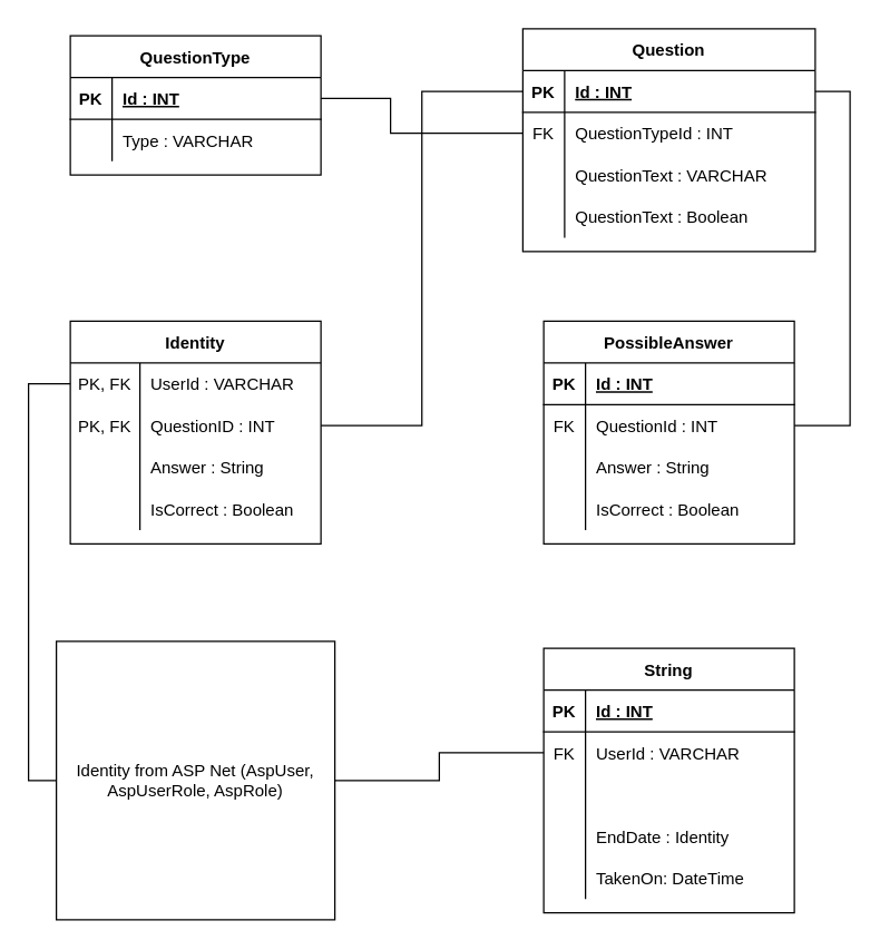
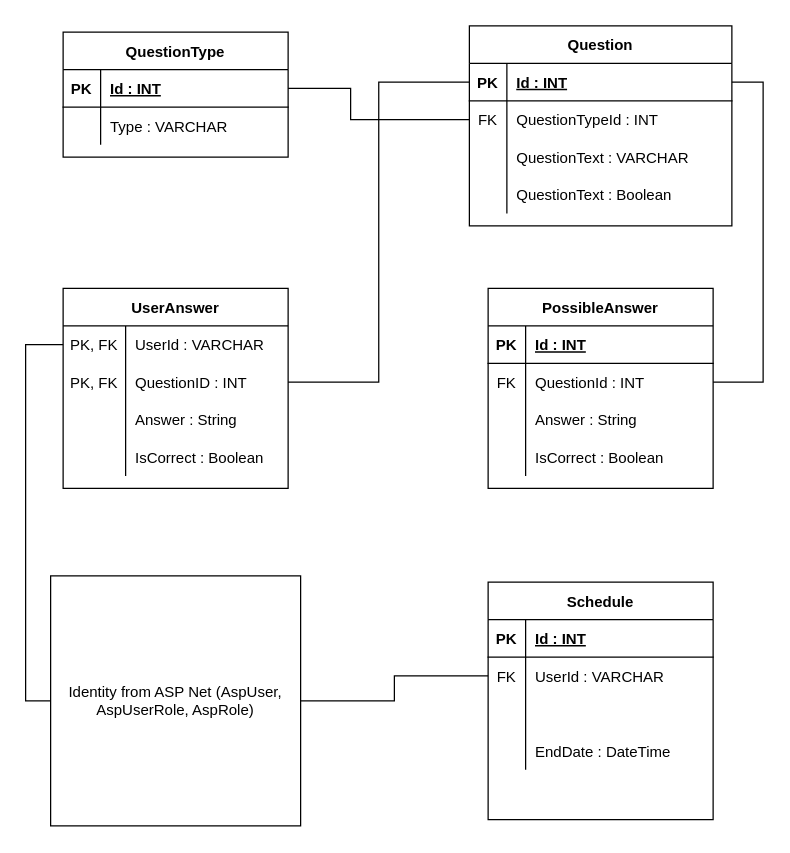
  <mxCell id="0" />
  <mxCell id="1" parent="0" />
  <mxCell id="2" value="Question" style="shape=table;startSize=30;container=1;collapsible=1;childLayout=tableLayout;fixedRows=1;rowLines=0;fontStyle=1;align=center;resizeLast=1;" parent="1" vertex="1"><mxGeometry x="375" y="20" width="210" height="160" as="geometry" /></mxCell>
  <mxCell id="3" value="" style="shape=partialRectangle;collapsible=0;dropTarget=0;pointerEvents=0;fillColor=none;top=0;left=0;bottom=1;right=0;points=[[0,0.5],[1,0.5]];portConstraint=eastwest;" parent="2" vertex="1"><mxGeometry y="30" width="210" height="30" as="geometry" /></mxCell>
  <mxCell id="4" value="PK" style="shape=partialRectangle;connectable=0;fillColor=none;top=0;left=0;bottom=0;right=0;fontStyle=1;overflow=hidden;" parent="3" vertex="1"><mxGeometry width="30" height="30" as="geometry" /></mxCell>
  <mxCell id="5" value="Id : INT" style="shape=partialRectangle;connectable=0;fillColor=none;top=0;left=0;bottom=0;right=0;align=left;spacingLeft=6;fontStyle=5;overflow=hidden;" parent="3" vertex="1"><mxGeometry x="30" width="180" height="30" as="geometry" /></mxCell>
  <mxCell id="6" value="" style="shape=partialRectangle;collapsible=0;dropTarget=0;pointerEvents=0;fillColor=none;top=0;left=0;bottom=0;right=0;points=[[0,0.5],[1,0.5]];portConstraint=eastwest;" parent="2" vertex="1"><mxGeometry y="60" width="210" height="30" as="geometry" /></mxCell>
  <mxCell id="7" value="FK" style="shape=partialRectangle;connectable=0;fillColor=none;top=0;left=0;bottom=0;right=0;editable=1;overflow=hidden;" parent="6" vertex="1"><mxGeometry width="30" height="30" as="geometry" /></mxCell>
  <mxCell id="8" value="QuestionTypeId : INT" style="shape=partialRectangle;connectable=0;fillColor=none;top=0;left=0;bottom=0;right=0;align=left;spacingLeft=6;overflow=hidden;" parent="6" vertex="1"><mxGeometry x="30" width="180" height="30" as="geometry" /></mxCell>
  <mxCell id="9" value="" style="shape=partialRectangle;collapsible=0;dropTarget=0;pointerEvents=0;fillColor=none;top=0;left=0;bottom=0;right=0;points=[[0,0.5],[1,0.5]];portConstraint=eastwest;" parent="2" vertex="1"><mxGeometry y="90" width="210" height="30" as="geometry" /></mxCell>
  <mxCell id="10" value="" style="shape=partialRectangle;connectable=0;fillColor=none;top=0;left=0;bottom=0;right=0;editable=1;overflow=hidden;" parent="9" vertex="1"><mxGeometry width="30" height="30" as="geometry" /></mxCell>
  <mxCell id="11" value="QuestionText : VARCHAR" style="shape=partialRectangle;connectable=0;fillColor=none;top=0;left=0;bottom=0;right=0;align=left;spacingLeft=6;overflow=hidden;" parent="9" vertex="1"><mxGeometry x="30" width="180" height="30" as="geometry" /></mxCell>
  <mxCell id="12" value="" style="shape=partialRectangle;collapsible=0;dropTarget=0;pointerEvents=0;fillColor=none;top=0;left=0;bottom=0;right=0;points=[[0,0.5],[1,0.5]];portConstraint=eastwest;" parent="2" vertex="1"><mxGeometry y="120" width="210" height="30" as="geometry" /></mxCell>
  <mxCell id="13" value="" style="shape=partialRectangle;connectable=0;fillColor=none;top=0;left=0;bottom=0;right=0;editable=1;overflow=hidden;" parent="12" vertex="1"><mxGeometry width="30" height="30" as="geometry" /></mxCell>
  <mxCell id="14" value="QuestionText : Boolean" style="shape=partialRectangle;connectable=0;fillColor=none;top=0;left=0;bottom=0;right=0;align=left;spacingLeft=6;overflow=hidden;" parent="12" vertex="1"><mxGeometry x="30" width="180" height="30" as="geometry" /></mxCell>
  <mxCell id="15" value="PossibleAnswer" style="shape=table;startSize=30;container=1;collapsible=1;childLayout=tableLayout;fixedRows=1;rowLines=0;fontStyle=1;align=center;resizeLast=1;" parent="1" vertex="1"><mxGeometry x="390" y="230" width="180" height="160" as="geometry" /></mxCell>
  <mxCell id="16" value="" style="shape=partialRectangle;collapsible=0;dropTarget=0;pointerEvents=0;fillColor=none;top=0;left=0;bottom=1;right=0;points=[[0,0.5],[1,0.5]];portConstraint=eastwest;" parent="15" vertex="1"><mxGeometry y="30" width="180" height="30" as="geometry" /></mxCell>
  <mxCell id="17" value="PK" style="shape=partialRectangle;connectable=0;fillColor=none;top=0;left=0;bottom=0;right=0;fontStyle=1;overflow=hidden;" parent="16" vertex="1"><mxGeometry width="30" height="30" as="geometry" /></mxCell>
  <mxCell id="18" value="Id : INT" style="shape=partialRectangle;connectable=0;fillColor=none;top=0;left=0;bottom=0;right=0;align=left;spacingLeft=6;fontStyle=5;overflow=hidden;" parent="16" vertex="1"><mxGeometry x="30" width="150" height="30" as="geometry" /></mxCell>
  <mxCell id="19" value="" style="shape=partialRectangle;collapsible=0;dropTarget=0;pointerEvents=0;fillColor=none;top=0;left=0;bottom=0;right=0;points=[[0,0.5],[1,0.5]];portConstraint=eastwest;" parent="15" vertex="1"><mxGeometry y="60" width="180" height="30" as="geometry" /></mxCell>
  <mxCell id="20" value="FK" style="shape=partialRectangle;connectable=0;fillColor=none;top=0;left=0;bottom=0;right=0;editable=1;overflow=hidden;" parent="19" vertex="1"><mxGeometry width="30" height="30" as="geometry" /></mxCell>
  <mxCell id="21" value="QuestionId : INT" style="shape=partialRectangle;connectable=0;fillColor=none;top=0;left=0;bottom=0;right=0;align=left;spacingLeft=6;overflow=hidden;" parent="19" vertex="1"><mxGeometry x="30" width="150" height="30" as="geometry" /></mxCell>
  <mxCell id="22" value="" style="shape=partialRectangle;collapsible=0;dropTarget=0;pointerEvents=0;fillColor=none;top=0;left=0;bottom=0;right=0;points=[[0,0.5],[1,0.5]];portConstraint=eastwest;" parent="15" vertex="1"><mxGeometry y="90" width="180" height="30" as="geometry" /></mxCell>
  <mxCell id="23" value="" style="shape=partialRectangle;connectable=0;fillColor=none;top=0;left=0;bottom=0;right=0;editable=1;overflow=hidden;" parent="22" vertex="1"><mxGeometry width="30" height="30" as="geometry" /></mxCell>
  <mxCell id="24" value="Answer : String" style="shape=partialRectangle;connectable=0;fillColor=none;top=0;left=0;bottom=0;right=0;align=left;spacingLeft=6;overflow=hidden;" parent="22" vertex="1"><mxGeometry x="30" width="150" height="30" as="geometry" /></mxCell>
  <mxCell id="25" value="" style="shape=partialRectangle;collapsible=0;dropTarget=0;pointerEvents=0;fillColor=none;top=0;left=0;bottom=0;right=0;points=[[0,0.5],[1,0.5]];portConstraint=eastwest;" parent="15" vertex="1"><mxGeometry y="120" width="180" height="30" as="geometry" /></mxCell>
  <mxCell id="26" value="" style="shape=partialRectangle;connectable=0;fillColor=none;top=0;left=0;bottom=0;right=0;editable=1;overflow=hidden;" parent="25" vertex="1"><mxGeometry width="30" height="30" as="geometry" /></mxCell>
  <mxCell id="27" value="IsCorrect : Boolean" style="shape=partialRectangle;connectable=0;fillColor=none;top=0;left=0;bottom=0;right=0;align=left;spacingLeft=6;overflow=hidden;" parent="25" vertex="1"><mxGeometry x="30" width="150" height="30" as="geometry" /></mxCell>
- <mxCell id="28" value="Identity" style="shape=table;startSize=30;container=1;collapsible=1;childLayout=tableLayout;fixedRows=1;rowLines=0;fontStyle=1;align=center;resizeLast=1;" parent="1" vertex="1"><mxGeometry x="50" y="230" width="180" height="160" as="geometry" /></mxCell>
+ <mxCell id="28" value="UserAnswer" style="shape=table;startSize=30;container=1;collapsible=1;childLayout=tableLayout;fixedRows=1;rowLines=0;fontStyle=1;align=center;resizeLast=1;" parent="1" vertex="1"><mxGeometry x="50" y="230" width="180" height="160" as="geometry" /></mxCell>
  <mxCell id="29" value="" style="shape=partialRectangle;collapsible=0;dropTarget=0;pointerEvents=0;fillColor=none;top=0;left=0;bottom=0;right=0;points=[[0,0.5],[1,0.5]];portConstraint=eastwest;" parent="28" vertex="1"><mxGeometry y="30" width="180" height="30" as="geometry" /></mxCell>
  <mxCell id="30" value="PK, FK" style="shape=partialRectangle;connectable=0;fillColor=none;top=0;left=0;bottom=0;right=0;editable=1;overflow=hidden;" parent="29" vertex="1"><mxGeometry width="50" height="30" as="geometry" /></mxCell>
  <mxCell id="31" value="UserId : VARCHAR" style="shape=partialRectangle;connectable=0;fillColor=none;top=0;left=0;bottom=0;right=0;align=left;spacingLeft=6;overflow=hidden;" parent="29" vertex="1"><mxGeometry x="50" width="130" height="30" as="geometry" /></mxCell>
  <mxCell id="32" value="" style="shape=partialRectangle;collapsible=0;dropTarget=0;pointerEvents=0;fillColor=none;top=0;left=0;bottom=0;right=0;points=[[0,0.5],[1,0.5]];portConstraint=eastwest;" parent="28" vertex="1"><mxGeometry y="60" width="180" height="30" as="geometry" /></mxCell>
  <mxCell id="33" value="PK, FK" style="shape=partialRectangle;connectable=0;fillColor=none;top=0;left=0;bottom=0;right=0;editable=1;overflow=hidden;" parent="32" vertex="1"><mxGeometry width="50" height="30" as="geometry" /></mxCell>
  <mxCell id="34" value="QuestionID : INT" style="shape=partialRectangle;connectable=0;fillColor=none;top=0;left=0;bottom=0;right=0;align=left;spacingLeft=6;overflow=hidden;" parent="32" vertex="1"><mxGeometry x="50" width="130" height="30" as="geometry" /></mxCell>
  <mxCell id="35" value="" style="shape=partialRectangle;collapsible=0;dropTarget=0;pointerEvents=0;fillColor=none;top=0;left=0;bottom=0;right=0;points=[[0,0.5],[1,0.5]];portConstraint=eastwest;" parent="28" vertex="1"><mxGeometry y="90" width="180" height="30" as="geometry" /></mxCell>
  <mxCell id="36" value="" style="shape=partialRectangle;connectable=0;fillColor=none;top=0;left=0;bottom=0;right=0;editable=1;overflow=hidden;" parent="35" vertex="1"><mxGeometry width="50" height="30" as="geometry" /></mxCell>
  <mxCell id="37" value="Answer : String" style="shape=partialRectangle;connectable=0;fillColor=none;top=0;left=0;bottom=0;right=0;align=left;spacingLeft=6;overflow=hidden;" parent="35" vertex="1"><mxGeometry x="50" width="130" height="30" as="geometry" /></mxCell>
  <mxCell id="38" value="" style="shape=partialRectangle;collapsible=0;dropTarget=0;pointerEvents=0;fillColor=none;top=0;left=0;bottom=0;right=0;points=[[0,0.5],[1,0.5]];portConstraint=eastwest;" parent="28" vertex="1"><mxGeometry y="120" width="180" height="30" as="geometry" /></mxCell>
  <mxCell id="39" value="" style="shape=partialRectangle;connectable=0;fillColor=none;top=0;left=0;bottom=0;right=0;editable=1;overflow=hidden;" parent="38" vertex="1"><mxGeometry width="50" height="30" as="geometry" /></mxCell>
  <mxCell id="40" value="IsCorrect : Boolean" style="shape=partialRectangle;connectable=0;fillColor=none;top=0;left=0;bottom=0;right=0;align=left;spacingLeft=6;overflow=hidden;" parent="38" vertex="1"><mxGeometry x="50" width="130" height="30" as="geometry" /></mxCell>
  <mxCell id="41" value="QuestionType" style="shape=table;startSize=30;container=1;collapsible=1;childLayout=tableLayout;fixedRows=1;rowLines=0;fontStyle=1;align=center;resizeLast=1;" parent="1" vertex="1"><mxGeometry x="50" y="25" width="180" height="100" as="geometry" /></mxCell>
  <mxCell id="42" value="" style="shape=partialRectangle;collapsible=0;dropTarget=0;pointerEvents=0;fillColor=none;top=0;left=0;bottom=1;right=0;points=[[0,0.5],[1,0.5]];portConstraint=eastwest;" parent="41" vertex="1"><mxGeometry y="30" width="180" height="30" as="geometry" /></mxCell>
  <mxCell id="43" value="PK" style="shape=partialRectangle;connectable=0;fillColor=none;top=0;left=0;bottom=0;right=0;fontStyle=1;overflow=hidden;" parent="42" vertex="1"><mxGeometry width="30" height="30" as="geometry" /></mxCell>
  <mxCell id="44" value="Id : INT" style="shape=partialRectangle;connectable=0;fillColor=none;top=0;left=0;bottom=0;right=0;align=left;spacingLeft=6;fontStyle=5;overflow=hidden;" parent="42" vertex="1"><mxGeometry x="30" width="150" height="30" as="geometry" /></mxCell>
  <mxCell id="45" value="" style="shape=partialRectangle;collapsible=0;dropTarget=0;pointerEvents=0;fillColor=none;top=0;left=0;bottom=0;right=0;points=[[0,0.5],[1,0.5]];portConstraint=eastwest;" parent="41" vertex="1"><mxGeometry y="60" width="180" height="30" as="geometry" /></mxCell>
  <mxCell id="46" value="" style="shape=partialRectangle;connectable=0;fillColor=none;top=0;left=0;bottom=0;right=0;editable=1;overflow=hidden;" parent="45" vertex="1"><mxGeometry width="30" height="30" as="geometry" /></mxCell>
  <mxCell id="47" value="Type : VARCHAR" style="shape=partialRectangle;connectable=0;fillColor=none;top=0;left=0;bottom=0;right=0;align=left;spacingLeft=6;overflow=hidden;" parent="45" vertex="1"><mxGeometry x="30" width="150" height="30" as="geometry" /></mxCell>
- <mxCell id="48" value="String" style="shape=table;startSize=30;container=1;collapsible=1;childLayout=tableLayout;fixedRows=1;rowLines=0;fontStyle=1;align=center;resizeLast=1;" parent="1" vertex="1"><mxGeometry x="390" y="465" width="180" height="190" as="geometry" /></mxCell>
+ <mxCell id="48" value="Schedule" style="shape=table;startSize=30;container=1;collapsible=1;childLayout=tableLayout;fixedRows=1;rowLines=0;fontStyle=1;align=center;resizeLast=1;" parent="1" vertex="1"><mxGeometry x="390" y="465" width="180" height="190" as="geometry" /></mxCell>
  <mxCell id="49" value="" style="shape=partialRectangle;collapsible=0;dropTarget=0;pointerEvents=0;fillColor=none;top=0;left=0;bottom=1;right=0;points=[[0,0.5],[1,0.5]];portConstraint=eastwest;" parent="48" vertex="1"><mxGeometry y="30" width="180" height="30" as="geometry" /></mxCell>
  <mxCell id="50" value="PK" style="shape=partialRectangle;connectable=0;fillColor=none;top=0;left=0;bottom=0;right=0;fontStyle=1;overflow=hidden;" parent="49" vertex="1"><mxGeometry width="30" height="30" as="geometry" /></mxCell>
  <mxCell id="51" value="Id : INT" style="shape=partialRectangle;connectable=0;fillColor=none;top=0;left=0;bottom=0;right=0;align=left;spacingLeft=6;fontStyle=5;overflow=hidden;" parent="49" vertex="1"><mxGeometry x="30" width="150" height="30" as="geometry" /></mxCell>
  <mxCell id="52" value="" style="shape=partialRectangle;collapsible=0;dropTarget=0;pointerEvents=0;fillColor=none;top=0;left=0;bottom=0;right=0;points=[[0,0.5],[1,0.5]];portConstraint=eastwest;" parent="48" vertex="1"><mxGeometry y="60" width="180" height="30" as="geometry" /></mxCell>
  <mxCell id="53" value="FK" style="shape=partialRectangle;connectable=0;fillColor=none;top=0;left=0;bottom=0;right=0;editable=1;overflow=hidden;" parent="52" vertex="1"><mxGeometry width="30" height="30" as="geometry" /></mxCell>
  <mxCell id="54" value="UserId : VARCHAR" style="shape=partialRectangle;connectable=0;fillColor=none;top=0;left=0;bottom=0;right=0;align=left;spacingLeft=6;overflow=hidden;" parent="52" vertex="1"><mxGeometry x="30" width="150" height="30" as="geometry" /></mxCell>
  <mxCell id="55" value="" style="shape=partialRectangle;collapsible=0;dropTarget=0;pointerEvents=0;fillColor=none;top=0;left=0;bottom=0;right=0;points=[[0,0.5],[1,0.5]];portConstraint=eastwest;" parent="48" vertex="1"><mxGeometry y="90" width="180" height="30" as="geometry" /></mxCell>
  <mxCell id="56" value="" style="shape=partialRectangle;connectable=0;fillColor=none;top=0;left=0;bottom=0;right=0;editable=1;overflow=hidden;" parent="55" vertex="1"><mxGeometry width="30" height="30" as="geometry" /></mxCell>
  <mxCell id="57" value="" style="shape=partialRectangle;collapsible=0;dropTarget=0;pointerEvents=0;fillColor=none;top=0;left=0;bottom=0;right=0;points=[[0,0.5],[1,0.5]];portConstraint=eastwest;" vertex="1" parent="48"><mxGeometry y="120" width="180" height="30" as="geometry" /></mxCell>
  <mxCell id="58" value="" style="shape=partialRectangle;connectable=0;fillColor=none;top=0;left=0;bottom=0;right=0;editable=1;overflow=hidden;" vertex="1" parent="57"><mxGeometry width="30" height="30" as="geometry" /></mxCell>
- <mxCell id="59" value="EndDate : Identity" style="shape=partialRectangle;connectable=0;fillColor=none;top=0;left=0;bottom=0;right=0;align=left;spacingLeft=6;overflow=hidden;" vertex="1" parent="57"><mxGeometry x="30" width="150" height="30" as="geometry" /></mxCell>
+ <mxCell id="59" value="EndDate : DateTime" style="shape=partialRectangle;connectable=0;fillColor=none;top=0;left=0;bottom=0;right=0;align=left;spacingLeft=6;overflow=hidden;" vertex="1" parent="57"><mxGeometry x="30" width="150" height="30" as="geometry" /></mxCell>
  <mxCell id="60" value="" style="shape=partialRectangle;collapsible=0;dropTarget=0;pointerEvents=0;fillColor=none;top=0;left=0;bottom=0;right=0;points=[[0,0.5],[1,0.5]];portConstraint=eastwest;" vertex="1" parent="48"><mxGeometry y="150" width="180" height="30" as="geometry" /></mxCell>
  <mxCell id="61" value="" style="shape=partialRectangle;connectable=0;fillColor=none;top=0;left=0;bottom=0;right=0;editable=1;overflow=hidden;" vertex="1" parent="60"><mxGeometry width="30" height="30" as="geometry" /></mxCell>
- <mxCell id="62" value="TakenOn: DateTime" style="shape=partialRectangle;connectable=0;fillColor=none;top=0;left=0;bottom=0;right=0;align=left;spacingLeft=6;overflow=hidden;" vertex="1" parent="60"><mxGeometry x="30" width="150" height="30" as="geometry" /></mxCell>
  <mxCell id="63" value="Identity from ASP Net (AspUser, AspUserRole, AspRole)" style="whiteSpace=wrap;html=1;aspect=fixed;" vertex="1" parent="1"><mxGeometry x="40" y="460" width="200" height="200" as="geometry" /></mxCell>
  <mxCell id="64" style="edgeStyle=orthogonalEdgeStyle;rounded=0;orthogonalLoop=1;jettySize=auto;html=1;exitX=0;exitY=0.5;exitDx=0;exitDy=0;entryX=0;entryY=0.5;entryDx=0;entryDy=0;endArrow=none;endFill=0;" edge="1" parent="1" source="29" target="63"><mxGeometry relative="1" as="geometry"><Array as="points"><mxPoint x="20" y="275" /><mxPoint x="20" y="560" /></Array></mxGeometry></mxCell>
  <mxCell id="65" style="edgeStyle=orthogonalEdgeStyle;rounded=0;orthogonalLoop=1;jettySize=auto;html=1;exitX=0;exitY=0.5;exitDx=0;exitDy=0;endArrow=none;endFill=0;" edge="1" parent="1" source="52" target="63"><mxGeometry relative="1" as="geometry" /></mxCell>
  <mxCell id="66" style="edgeStyle=orthogonalEdgeStyle;rounded=0;orthogonalLoop=1;jettySize=auto;html=1;exitX=1;exitY=0.5;exitDx=0;exitDy=0;entryX=0;entryY=0.5;entryDx=0;entryDy=0;endArrow=none;endFill=0;" edge="1" parent="1" source="32" target="3"><mxGeometry relative="1" as="geometry" /></mxCell>
  <mxCell id="67" style="edgeStyle=orthogonalEdgeStyle;rounded=0;orthogonalLoop=1;jettySize=auto;html=1;exitX=1;exitY=0.5;exitDx=0;exitDy=0;entryX=1;entryY=0.5;entryDx=0;entryDy=0;endArrow=none;endFill=0;" edge="1" parent="1" source="19" target="3"><mxGeometry relative="1" as="geometry"><Array as="points"><mxPoint x="610" y="305" /><mxPoint x="610" y="65" /></Array></mxGeometry></mxCell>
  <mxCell id="68" style="edgeStyle=orthogonalEdgeStyle;rounded=0;orthogonalLoop=1;jettySize=auto;html=1;exitX=1;exitY=0.5;exitDx=0;exitDy=0;entryX=0;entryY=0.5;entryDx=0;entryDy=0;endArrow=none;endFill=0;" edge="1" parent="1" source="42" target="6"><mxGeometry relative="1" as="geometry"><Array as="points"><mxPoint x="280" y="70" /><mxPoint x="280" y="95" /></Array></mxGeometry></mxCell>
